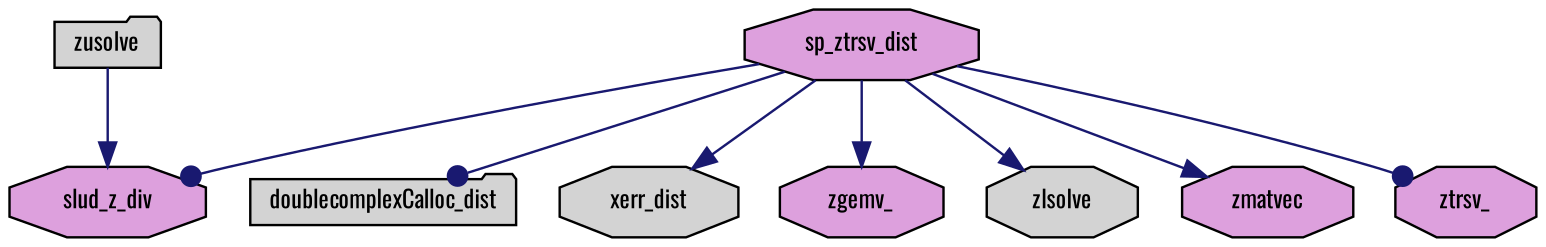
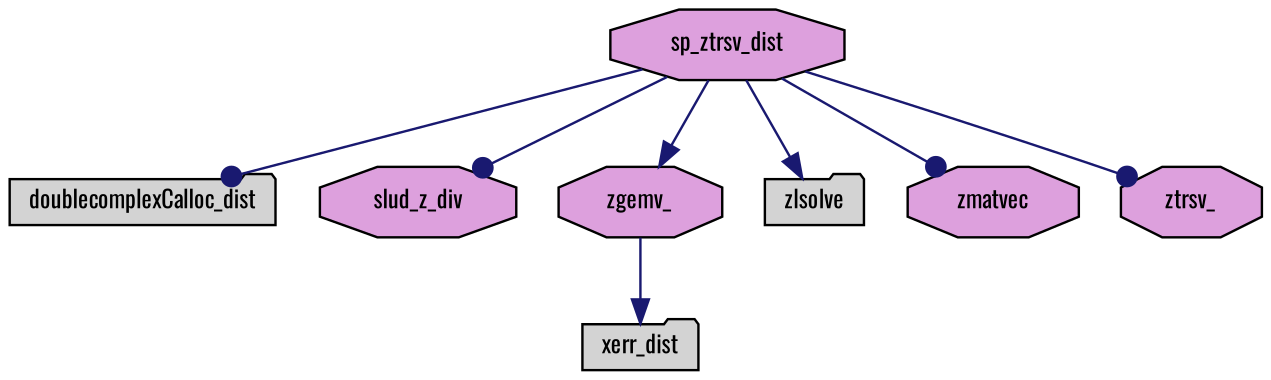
  digraph {
    fontname=Oswald
    rankdir=TB
    node [color=black fillcolor=plum fontname=Oswald fontsize=10 shape=octagon style=filled]
    edge [arrowhead=dot color=midnightblue fontname=Oswald fontsize=10 labelfontname=Helvetica labelfontsize=10 style=solid]
    n1 [fontcolor=black height=0.2 label=sp_ztrsv_dist width=0.4]
    n2 [fillcolor=lightgrey height=0.2 label=doublecomplexCalloc_dist shape=folder width=0.4]
    n3 [height=0.2 label=slud_z_div width=0.4]
-   n4 [fillcolor=lightgrey height=0.2 label=xerr_dist width=0.4]
+   n4 [fillcolor=lightgrey height=0.2 label=xerr_dist shape=folder width=0.4]
    n5 [height=0.2 label=zgemv_ width=0.4]
-   n6 [fillcolor=lightgrey height=0.2 label=zlsolve width=0.4]
+   n6 [fillcolor=lightgrey height=0.2 label=zlsolve shape=folder width=0.4]
    n7 [height=0.2 label=zmatvec width=0.4]
    n8 [height=0.2 label=ztrsv_ width=0.4]
-   n9 [fillcolor=lightgrey height=0.2 label=zusolve shape=folder width=0.4]
    n1 -> n2
    n1 -> n3
-   n1 -> n4 [arrowhead=normal]
+   n5 -> n4 [arrowhead=normal]
    n1 -> n5 [arrowhead=normal]
    n1 -> n6 [arrowhead=normal]
-   n1 -> n7 [arrowhead=normal]
+   n1 -> n7
    n1 -> n8
-   n9 -> n3 [arrowhead=normal]
  }
